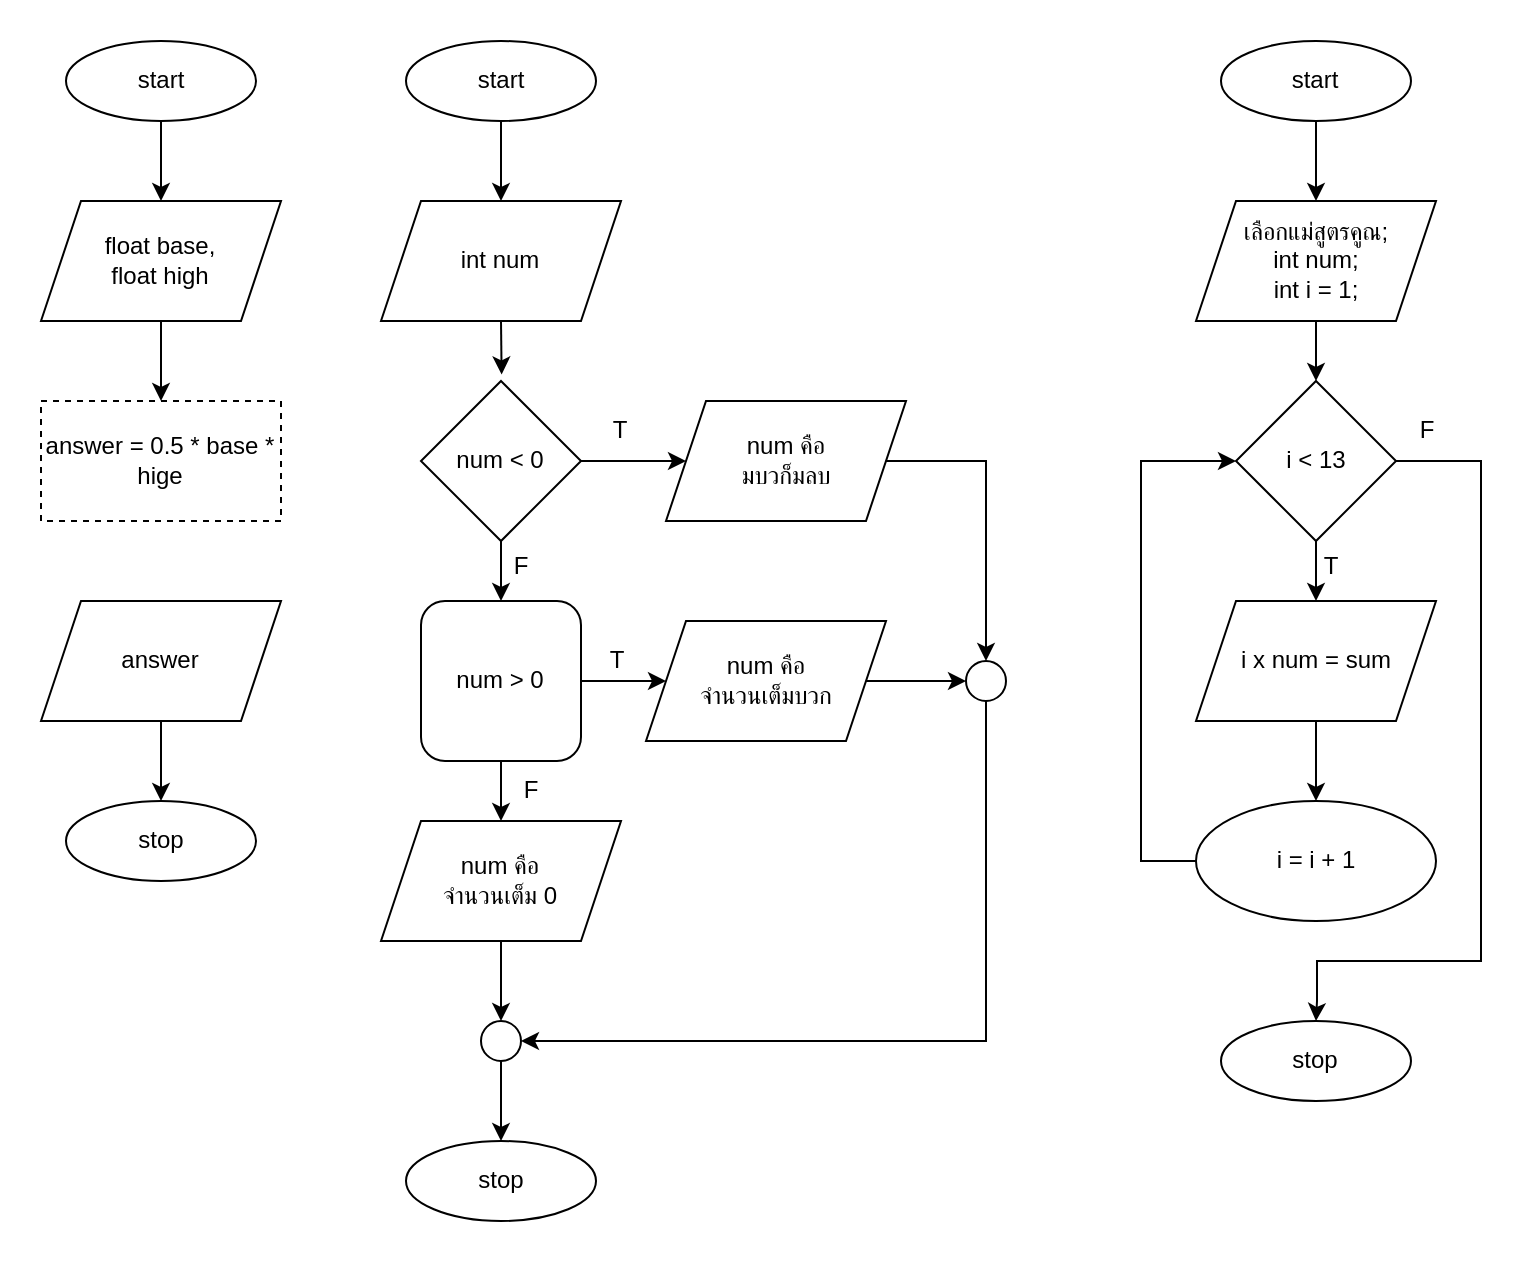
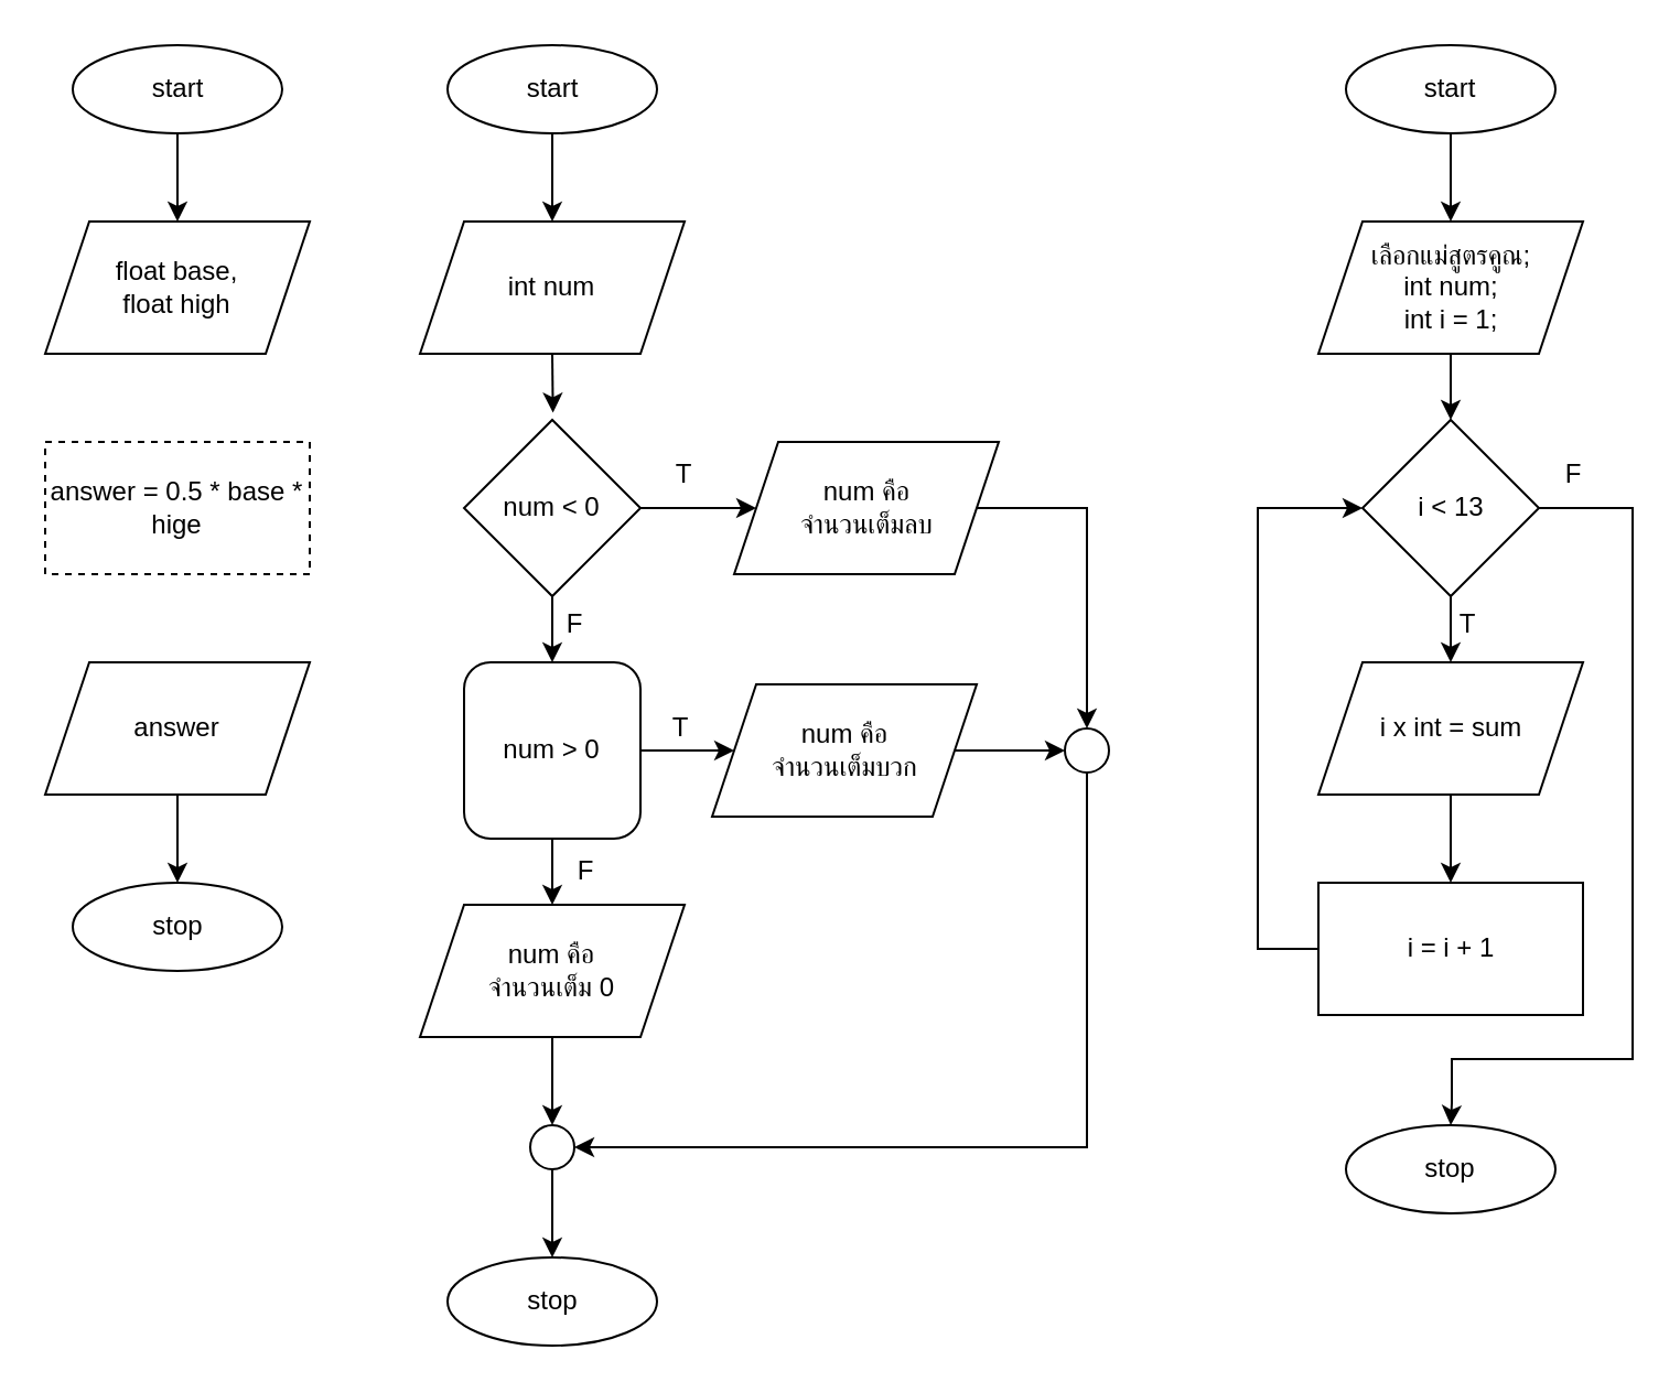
  <mxCell id="0" />
  <mxCell id="1" parent="0" />
  <mxCell id="2" style="edgeStyle=orthogonalEdgeStyle;rounded=0;orthogonalLoop=1;jettySize=auto;html=1;exitX=0.5;exitY=1;exitDx=0;exitDy=0;entryX=0.5;entryY=0;entryDx=0;entryDy=0;" edge="1" parent="1" source="3" target="5"><mxGeometry relative="1" as="geometry" /></mxCell>
  <mxCell id="3" value="start" style="ellipse;whiteSpace=wrap;html=1;" vertex="1" parent="1"><mxGeometry x="32.5" y="20" width="95" height="40" as="geometry" /></mxCell>
- <mxCell id="4" style="edgeStyle=orthogonalEdgeStyle;rounded=0;orthogonalLoop=1;jettySize=auto;html=1;exitX=0.5;exitY=1;exitDx=0;exitDy=0;entryX=0.5;entryY=0;entryDx=0;entryDy=0;" edge="1" parent="1" source="5" target="6"><mxGeometry relative="1" as="geometry" /></mxCell>
  <mxCell id="5" value="float base,&lt;br&gt;float high" style="shape=parallelogram;perimeter=parallelogramPerimeter;whiteSpace=wrap;html=1;fixedSize=1;" vertex="1" parent="1"><mxGeometry x="20" y="100" width="120" height="60" as="geometry" /></mxCell>
  <mxCell id="6" value="answer = 0.5 * base * hige" style="rounded=0;whiteSpace=wrap;html=1;dashed=1;" vertex="1" parent="1"><mxGeometry x="20" y="200" width="120" height="60" as="geometry" /></mxCell>
  <mxCell id="7" style="edgeStyle=orthogonalEdgeStyle;rounded=0;orthogonalLoop=1;jettySize=auto;html=1;exitX=0.5;exitY=1;exitDx=0;exitDy=0;entryX=0.5;entryY=0;entryDx=0;entryDy=0;" edge="1" parent="1" source="8" target="9"><mxGeometry relative="1" as="geometry" /></mxCell>
  <mxCell id="8" value="answer" style="shape=parallelogram;perimeter=parallelogramPerimeter;whiteSpace=wrap;html=1;fixedSize=1;" vertex="1" parent="1"><mxGeometry x="20" y="300" width="120" height="60" as="geometry" /></mxCell>
  <mxCell id="9" value="stop" style="ellipse;whiteSpace=wrap;html=1;" vertex="1" parent="1"><mxGeometry x="32.5" y="400" width="95" height="40" as="geometry" /></mxCell>
  <mxCell id="10" style="edgeStyle=orthogonalEdgeStyle;rounded=0;orthogonalLoop=1;jettySize=auto;html=1;exitX=0.5;exitY=1;exitDx=0;exitDy=0;entryX=0.5;entryY=0;entryDx=0;entryDy=0;" edge="1" parent="1" source="11" target="12"><mxGeometry relative="1" as="geometry" /></mxCell>
  <mxCell id="11" value="start" style="ellipse;whiteSpace=wrap;html=1;" vertex="1" parent="1"><mxGeometry x="202.5" y="20" width="95" height="40" as="geometry" /></mxCell>
  <mxCell id="12" value="int num" style="shape=parallelogram;perimeter=parallelogramPerimeter;whiteSpace=wrap;html=1;fixedSize=1;" vertex="1" parent="1"><mxGeometry x="190" y="100" width="120" height="60" as="geometry" /></mxCell>
  <mxCell id="13" style="edgeStyle=orthogonalEdgeStyle;rounded=0;orthogonalLoop=1;jettySize=auto;html=1;exitX=0.5;exitY=1;exitDx=0;exitDy=0;entryX=0.5;entryY=0;entryDx=0;entryDy=0;" edge="1" parent="1" source="15" target="18"><mxGeometry relative="1" as="geometry" /></mxCell>
  <mxCell id="14" style="edgeStyle=orthogonalEdgeStyle;rounded=0;orthogonalLoop=1;jettySize=auto;html=1;exitX=1;exitY=0.5;exitDx=0;exitDy=0;entryX=0;entryY=0.5;entryDx=0;entryDy=0;" edge="1" parent="1" source="15" target="23"><mxGeometry relative="1" as="geometry" /></mxCell>
  <mxCell id="15" value="num &amp;lt; 0" style="rhombus;whiteSpace=wrap;html=1;" vertex="1" parent="1"><mxGeometry x="210" y="190" width="80" height="80" as="geometry" /></mxCell>
  <mxCell id="16" style="edgeStyle=orthogonalEdgeStyle;rounded=0;orthogonalLoop=1;jettySize=auto;html=1;exitX=0.5;exitY=1;exitDx=0;exitDy=0;entryX=0.5;entryY=0;entryDx=0;entryDy=0;" edge="1" parent="1" source="18"><mxGeometry relative="1" as="geometry"><mxPoint x="250" y="410" as="targetPoint" /></mxGeometry></mxCell>
  <mxCell id="17" style="edgeStyle=orthogonalEdgeStyle;rounded=0;orthogonalLoop=1;jettySize=auto;html=1;exitX=1;exitY=0.5;exitDx=0;exitDy=0;entryX=0;entryY=0.5;entryDx=0;entryDy=0;" edge="1" parent="1" source="18" target="25"><mxGeometry relative="1" as="geometry" /></mxCell>
  <mxCell id="18" value="num &amp;gt; 0" style="whiteSpace=wrap;html=1;rounded=1;" vertex="1" parent="1"><mxGeometry x="210" y="300" width="80" height="80" as="geometry" /></mxCell>
  <mxCell id="19" style="edgeStyle=orthogonalEdgeStyle;rounded=0;orthogonalLoop=1;jettySize=auto;html=1;exitX=0.5;exitY=1;exitDx=0;exitDy=0;entryX=0.5;entryY=0;entryDx=0;entryDy=0;" edge="1" parent="1" source="20" target="21"><mxGeometry relative="1" as="geometry" /></mxCell>
  <mxCell id="20" value="" style="ellipse;whiteSpace=wrap;html=1;aspect=fixed;" vertex="1" parent="1"><mxGeometry x="240" y="510" width="20" height="20" as="geometry" /></mxCell>
  <mxCell id="21" value="stop" style="ellipse;whiteSpace=wrap;html=1;" vertex="1" parent="1"><mxGeometry x="202.5" y="570" width="95" height="40" as="geometry" /></mxCell>
  <mxCell id="22" style="edgeStyle=orthogonalEdgeStyle;rounded=0;orthogonalLoop=1;jettySize=auto;html=1;exitX=1;exitY=0.5;exitDx=0;exitDy=0;entryX=0.5;entryY=0;entryDx=0;entryDy=0;" edge="1" parent="1" source="23" target="30"><mxGeometry relative="1" as="geometry" /></mxCell>
- <mxCell id="23" value="num คือ &lt;br&gt;มบวก็มลบ" style="shape=parallelogram;perimeter=parallelogramPerimeter;whiteSpace=wrap;html=1;fixedSize=1;" vertex="1" parent="1"><mxGeometry x="332.5" y="200" width="120" height="60" as="geometry" /></mxCell>
+ <mxCell id="23" value="num คือ &lt;br&gt;จำนวนเต็มลบ" style="shape=parallelogram;perimeter=parallelogramPerimeter;whiteSpace=wrap;html=1;fixedSize=1;" vertex="1" parent="1"><mxGeometry x="332.5" y="200" width="120" height="60" as="geometry" /></mxCell>
  <mxCell id="24" style="edgeStyle=orthogonalEdgeStyle;rounded=0;orthogonalLoop=1;jettySize=auto;html=1;exitX=1;exitY=0.5;exitDx=0;exitDy=0;entryX=0;entryY=0.5;entryDx=0;entryDy=0;" edge="1" parent="1" source="25" target="30"><mxGeometry relative="1" as="geometry" /></mxCell>
  <mxCell id="25" value="num คือ&lt;br&gt;จำนวนเต็มบวก" style="shape=parallelogram;perimeter=parallelogramPerimeter;whiteSpace=wrap;html=1;fixedSize=1;" vertex="1" parent="1"><mxGeometry x="322.5" y="310" width="120" height="60" as="geometry" /></mxCell>
  <mxCell id="26" style="edgeStyle=orthogonalEdgeStyle;rounded=0;orthogonalLoop=1;jettySize=auto;html=1;exitX=0.5;exitY=1;exitDx=0;exitDy=0;entryX=0.5;entryY=0;entryDx=0;entryDy=0;" edge="1" parent="1" source="27" target="20"><mxGeometry relative="1" as="geometry" /></mxCell>
  <mxCell id="27" value="num คือ&lt;br&gt;จำนวนเต็ม 0" style="shape=parallelogram;perimeter=parallelogramPerimeter;whiteSpace=wrap;html=1;fixedSize=1;" vertex="1" parent="1"><mxGeometry x="190" y="410" width="120" height="60" as="geometry" /></mxCell>
  <mxCell id="28" style="edgeStyle=orthogonalEdgeStyle;rounded=0;orthogonalLoop=1;jettySize=auto;html=1;exitX=0.5;exitY=1;exitDx=0;exitDy=0;entryX=0.504;entryY=-0.041;entryDx=0;entryDy=0;entryPerimeter=0;" edge="1" parent="1" source="12" target="15"><mxGeometry relative="1" as="geometry" /></mxCell>
  <mxCell id="29" style="edgeStyle=orthogonalEdgeStyle;rounded=0;orthogonalLoop=1;jettySize=auto;html=1;exitX=0.5;exitY=1;exitDx=0;exitDy=0;entryX=1;entryY=0.5;entryDx=0;entryDy=0;" edge="1" parent="1" source="30" target="20"><mxGeometry relative="1" as="geometry" /></mxCell>
  <mxCell id="30" value="" style="ellipse;whiteSpace=wrap;html=1;aspect=fixed;" vertex="1" parent="1"><mxGeometry x="482.5" y="330" width="20" height="20" as="geometry" /></mxCell>
  <mxCell id="31" style="edgeStyle=orthogonalEdgeStyle;rounded=0;orthogonalLoop=1;jettySize=auto;html=1;exitX=0.5;exitY=1;exitDx=0;exitDy=0;entryX=0.5;entryY=0;entryDx=0;entryDy=0;" edge="1" parent="1" source="32" target="34"><mxGeometry relative="1" as="geometry" /></mxCell>
  <mxCell id="32" value="start" style="ellipse;whiteSpace=wrap;html=1;" vertex="1" parent="1"><mxGeometry x="610" y="20" width="95" height="40" as="geometry" /></mxCell>
  <mxCell id="33" style="edgeStyle=orthogonalEdgeStyle;rounded=0;orthogonalLoop=1;jettySize=auto;html=1;exitX=0.5;exitY=1;exitDx=0;exitDy=0;entryX=0.5;entryY=0;entryDx=0;entryDy=0;" edge="1" parent="1" source="34" target="37"><mxGeometry relative="1" as="geometry" /></mxCell>
  <mxCell id="34" value="เลือกแม่สูตรคูณ;&lt;br&gt;int num;&lt;br&gt;int i = 1;" style="shape=parallelogram;perimeter=parallelogramPerimeter;whiteSpace=wrap;html=1;fixedSize=1;" vertex="1" parent="1"><mxGeometry x="597.5" y="100" width="120" height="60" as="geometry" /></mxCell>
  <mxCell id="35" style="edgeStyle=orthogonalEdgeStyle;rounded=0;orthogonalLoop=1;jettySize=auto;html=1;exitX=0.5;exitY=1;exitDx=0;exitDy=0;entryX=0.5;entryY=0;entryDx=0;entryDy=0;" edge="1" parent="1" source="37"><mxGeometry relative="1" as="geometry"><mxPoint x="657.5" y="300" as="targetPoint" /></mxGeometry></mxCell>
  <mxCell id="36" style="edgeStyle=orthogonalEdgeStyle;rounded=0;orthogonalLoop=1;jettySize=auto;html=1;exitX=1;exitY=0.5;exitDx=0;exitDy=0;entryX=0.5;entryY=0;entryDx=0;entryDy=0;" edge="1" parent="1" source="37" target="42"><mxGeometry relative="1" as="geometry"><Array as="points"><mxPoint x="740" y="230" /><mxPoint x="740" y="480" /><mxPoint x="658" y="480" /><mxPoint x="658" y="500" /></Array></mxGeometry></mxCell>
  <mxCell id="37" value="i &amp;lt; 13" style="rhombus;whiteSpace=wrap;html=1;" vertex="1" parent="1"><mxGeometry x="617.5" y="190" width="80" height="80" as="geometry" /></mxCell>
  <mxCell id="38" style="edgeStyle=orthogonalEdgeStyle;rounded=0;orthogonalLoop=1;jettySize=auto;html=1;exitX=0.5;exitY=1;exitDx=0;exitDy=0;entryX=0.5;entryY=0;entryDx=0;entryDy=0;" edge="1" parent="1" source="39" target="41"><mxGeometry relative="1" as="geometry" /></mxCell>
- <mxCell id="39" value="i x num = sum" style="shape=parallelogram;perimeter=parallelogramPerimeter;whiteSpace=wrap;html=1;fixedSize=1;" vertex="1" parent="1"><mxGeometry x="597.5" y="300" width="120" height="60" as="geometry" /></mxCell>
+ <mxCell id="39" value="i x int = sum" style="shape=parallelogram;perimeter=parallelogramPerimeter;whiteSpace=wrap;html=1;fixedSize=1;" vertex="1" parent="1"><mxGeometry x="597.5" y="300" width="120" height="60" as="geometry" /></mxCell>
  <mxCell id="40" style="edgeStyle=orthogonalEdgeStyle;rounded=0;orthogonalLoop=1;jettySize=auto;html=1;exitX=0;exitY=0.5;exitDx=0;exitDy=0;entryX=0;entryY=0.5;entryDx=0;entryDy=0;" edge="1" parent="1" source="41" target="37"><mxGeometry relative="1" as="geometry"><Array as="points"><mxPoint x="570" y="430" /><mxPoint x="570" y="230" /></Array></mxGeometry></mxCell>
- <mxCell id="41" value="i = i + 1" style="ellipse;whiteSpace=wrap;html=1;" vertex="1" parent="1"><mxGeometry x="597.5" y="400" width="120" height="60" as="geometry" /></mxCell>
+ <mxCell id="41" value="i = i + 1" style="rounded=0;whiteSpace=wrap;html=1;" vertex="1" parent="1"><mxGeometry x="597.5" y="400" width="120" height="60" as="geometry" /></mxCell>
  <mxCell id="42" value="stop" style="ellipse;whiteSpace=wrap;html=1;" vertex="1" parent="1"><mxGeometry x="610" y="510" width="95" height="40" as="geometry" /></mxCell>
  <mxCell id="43" value="T" style="text;html=1;strokeColor=none;fillColor=none;align=center;verticalAlign=middle;whiteSpace=wrap;rounded=0;" vertex="1" parent="1"><mxGeometry x="280" y="200" width="60" height="30" as="geometry" /></mxCell>
  <mxCell id="44" value="F" style="text;html=1;align=center;verticalAlign=middle;resizable=0;points=[];autosize=1;strokeColor=none;fillColor=none;" vertex="1" parent="1"><mxGeometry x="245" y="268" width="30" height="30" as="geometry" /></mxCell>
  <mxCell id="45" value="T" style="text;html=1;align=center;verticalAlign=middle;resizable=0;points=[];autosize=1;strokeColor=none;fillColor=none;" vertex="1" parent="1"><mxGeometry x="292.5" y="315" width="30" height="30" as="geometry" /></mxCell>
  <mxCell id="46" value="F" style="text;html=1;align=center;verticalAlign=middle;resizable=0;points=[];autosize=1;strokeColor=none;fillColor=none;" vertex="1" parent="1"><mxGeometry x="250" y="380" width="30" height="30" as="geometry" /></mxCell>
  <mxCell id="47" value="T" style="text;html=1;align=center;verticalAlign=middle;resizable=0;points=[];autosize=1;strokeColor=none;fillColor=none;" vertex="1" parent="1"><mxGeometry x="650" y="268" width="30" height="30" as="geometry" /></mxCell>
  <mxCell id="48" value="F" style="text;html=1;align=center;verticalAlign=middle;resizable=0;points=[];autosize=1;strokeColor=none;fillColor=none;" vertex="1" parent="1"><mxGeometry x="697.5" y="200" width="30" height="30" as="geometry" /></mxCell>
